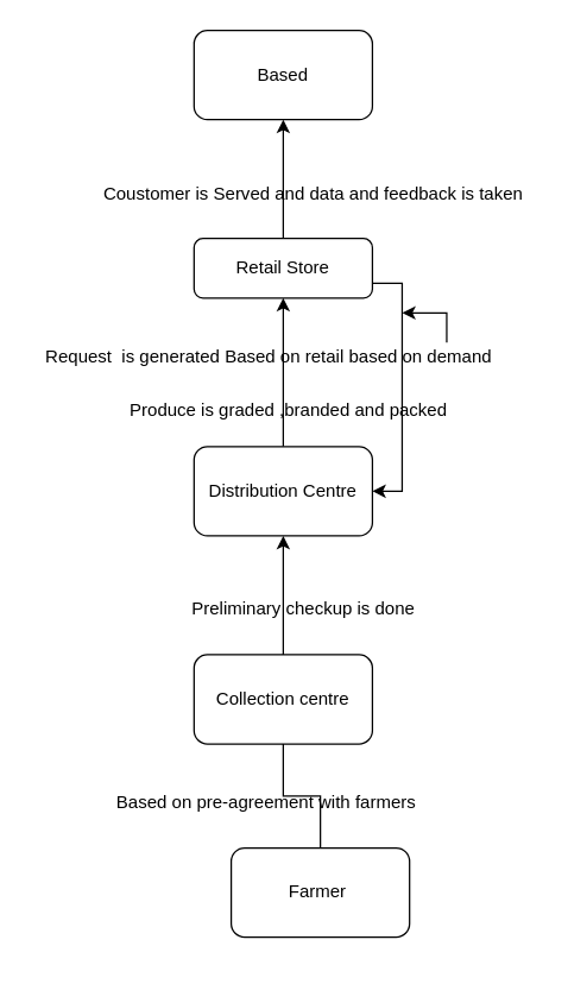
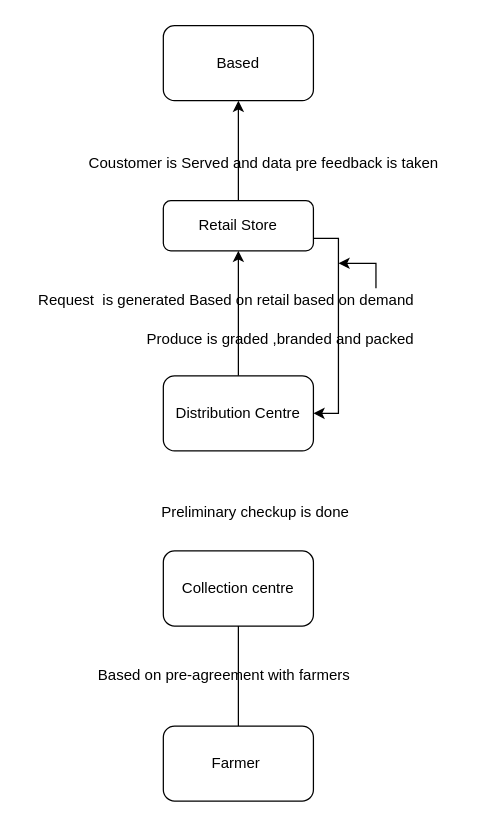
  <mxCell id="0" />
  <mxCell id="1" parent="0" />
  <mxCell id="2" value="" style="edgeStyle=orthogonalEdgeStyle;rounded=0;orthogonalLoop=1;jettySize=auto;html=1;" edge="1" parent="1" source="3" target="6"><mxGeometry relative="1" as="geometry" /></mxCell>
  <mxCell id="3" value="Distribution Centre" style="rounded=1;whiteSpace=wrap;html=1;" vertex="1" parent="1"><mxGeometry x="130" y="300" width="120" height="60" as="geometry" /></mxCell>
  <mxCell id="4" value="" style="edgeStyle=orthogonalEdgeStyle;rounded=0;orthogonalLoop=1;jettySize=auto;html=1;" edge="1" parent="1" source="6" target="7"><mxGeometry relative="1" as="geometry" /></mxCell>
  <mxCell id="5" style="edgeStyle=orthogonalEdgeStyle;rounded=0;orthogonalLoop=1;jettySize=auto;html=1;entryX=1;entryY=0.5;entryDx=0;entryDy=0;" edge="1" parent="1" source="6" target="3"><mxGeometry relative="1" as="geometry"><Array as="points"><mxPoint x="270" y="190" /><mxPoint x="270" y="330" /></Array></mxGeometry></mxCell>
  <mxCell id="6" value="Retail Store" style="rounded=1;whiteSpace=wrap;html=1;" vertex="1" parent="1"><mxGeometry x="130" y="160" width="120" height="40" as="geometry" /></mxCell>
  <mxCell id="7" value="Based" style="rounded=1;whiteSpace=wrap;html=1;" vertex="1" parent="1"><mxGeometry x="130" y="20" width="120" height="60" as="geometry" /></mxCell>
  <mxCell id="8" value="" style="edgeStyle=orthogonalEdgeStyle;rounded=0;orthogonalLoop=1;jettySize=auto;html=1;endArrow=none;" edge="1" parent="1" source="10" target="9"><mxGeometry relative="1" as="geometry" /></mxCell>
  <mxCell id="9" value="Collection centre" style="rounded=1;whiteSpace=wrap;html=1;" vertex="1" parent="1"><mxGeometry x="130" y="440" width="120" height="60" as="geometry" /></mxCell>
- <mxCell id="10" value="Farmer&amp;nbsp;" style="rounded=1;whiteSpace=wrap;html=1;" vertex="1" parent="1"><mxGeometry x="155" y="570" width="120" height="60" as="geometry" /></mxCell>
- <mxCell id="11" value="" style="edgeStyle=orthogonalEdgeStyle;rounded=0;orthogonalLoop=1;jettySize=auto;html=1;" edge="1" parent="1" source="9" target="3"><mxGeometry relative="1" as="geometry" /></mxCell>
+ <mxCell id="10" value="Farmer&amp;nbsp;" style="rounded=1;whiteSpace=wrap;html=1;" vertex="1" parent="1"><mxGeometry x="130" y="580" width="120" height="60" as="geometry" /></mxCell>
  <mxCell id="12" value="Based on pre-agreement with farmers&amp;nbsp;" style="text;html=1;align=center;verticalAlign=middle;resizable=0;points=[];autosize=1;" vertex="1" parent="1"><mxGeometry x="70" y="530" width="220" height="20" as="geometry" /></mxCell>
  <mxCell id="13" value="Preliminary checkup is done&amp;nbsp;" style="text;html=1;align=center;verticalAlign=middle;resizable=0;points=[];autosize=1;" vertex="1" parent="1"><mxGeometry x="120" y="399" width="170" height="20" as="geometry" /></mxCell>
- <mxCell id="14" value="Produce is graded ,branded and packed&amp;nbsp;" style="text;html=1;align=center;verticalAlign=middle;resizable=0;points=[];autosize=1;" vertex="1" parent="1"><mxGeometry x="80" y="266" width="230" height="20" as="geometry" /></mxCell>
+ <mxCell id="14" value="Produce is graded ,branded and packed&amp;nbsp;" style="text;html=1;align=center;verticalAlign=middle;resizable=0;points=[];autosize=1;" vertex="1" parent="1"><mxGeometry x="110" y="261" width="230" height="20" as="geometry" /></mxCell>
  <mxCell id="15" style="edgeStyle=orthogonalEdgeStyle;rounded=0;orthogonalLoop=1;jettySize=auto;html=1;" edge="1" parent="1" source="16"><mxGeometry relative="1" as="geometry"><mxPoint x="270" y="210" as="targetPoint" /><Array as="points"><mxPoint x="300" y="210" /></Array></mxGeometry></mxCell>
  <mxCell id="16" value="Request&amp;nbsp; is generated Based on retail based on demand" style="text;html=1;align=center;verticalAlign=middle;resizable=0;points=[];autosize=1;" vertex="1" parent="1"><mxGeometry x="20" y="230" width="320" height="20" as="geometry" /></mxCell>
- <mxCell id="17" value="Coustomer is Served and data and feedback is taken" style="text;html=1;align=center;verticalAlign=middle;resizable=0;points=[];autosize=1;" vertex="1" parent="1"><mxGeometry x="60" y="120" width="300" height="20" as="geometry" /></mxCell>
+ <mxCell id="17" value="Coustomer is Served and data pre feedback is taken" style="text;html=1;align=center;verticalAlign=middle;resizable=0;points=[];autosize=1;" vertex="1" parent="1"><mxGeometry x="60" y="120" width="300" height="20" as="geometry" /></mxCell>
